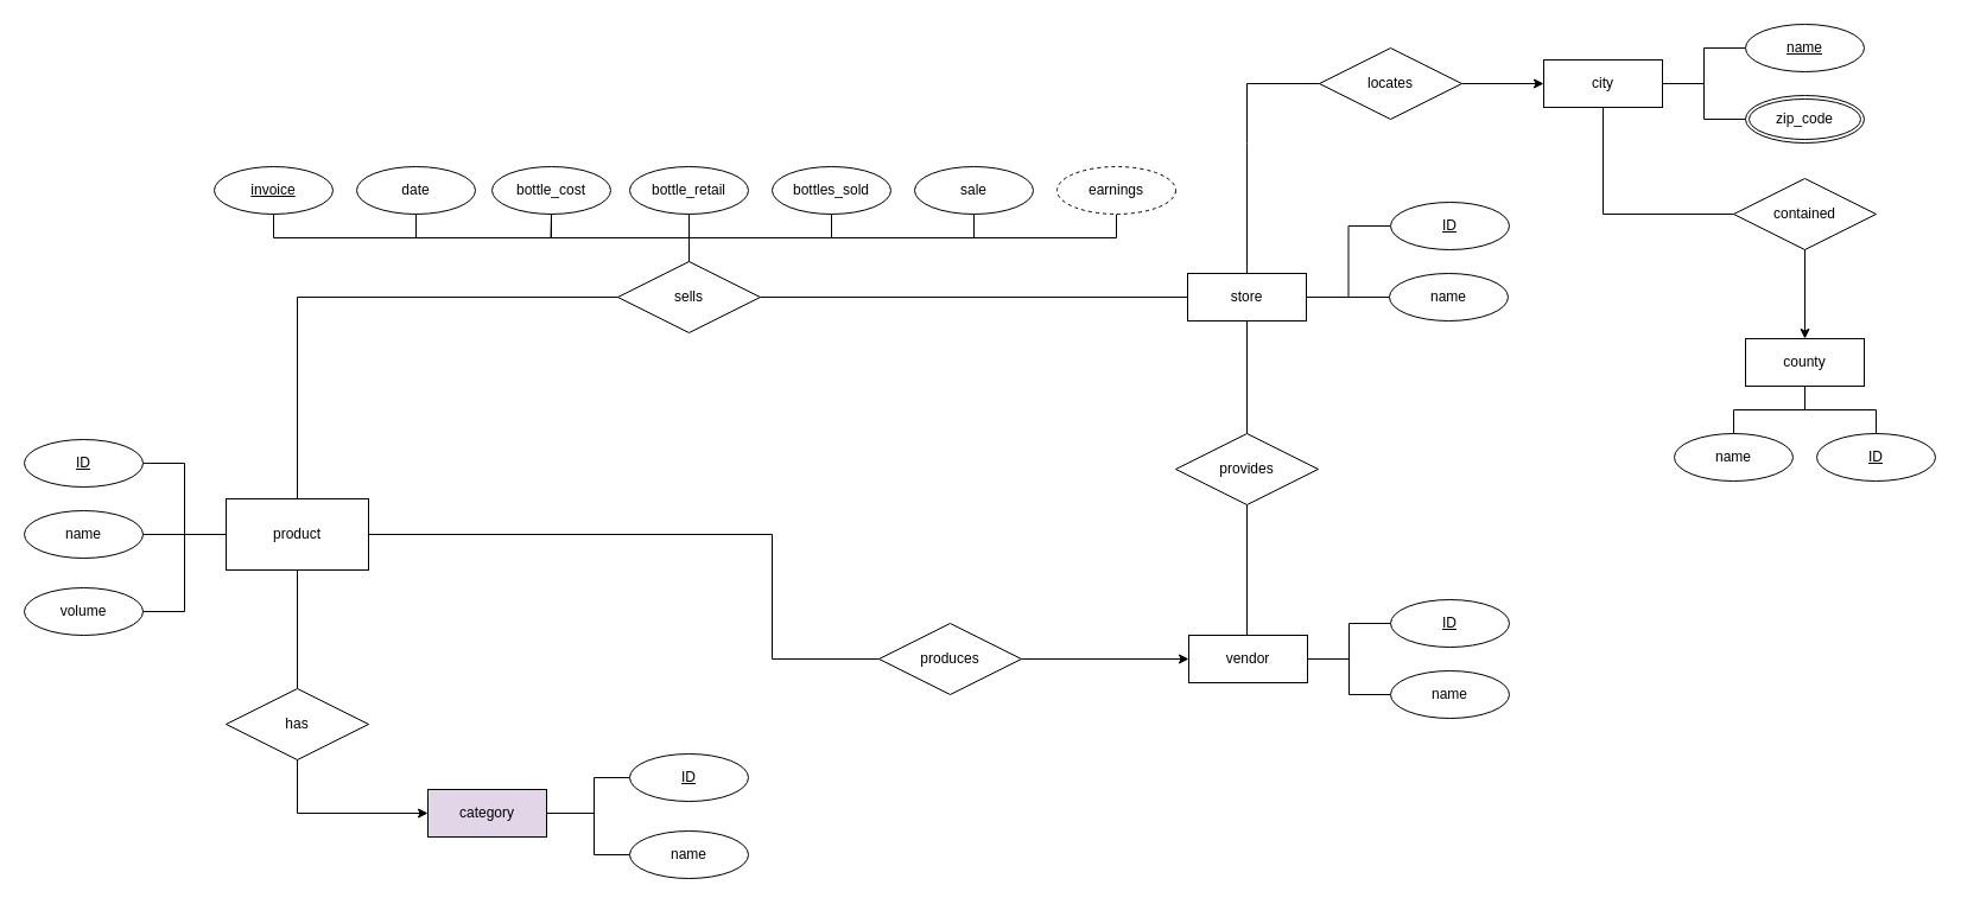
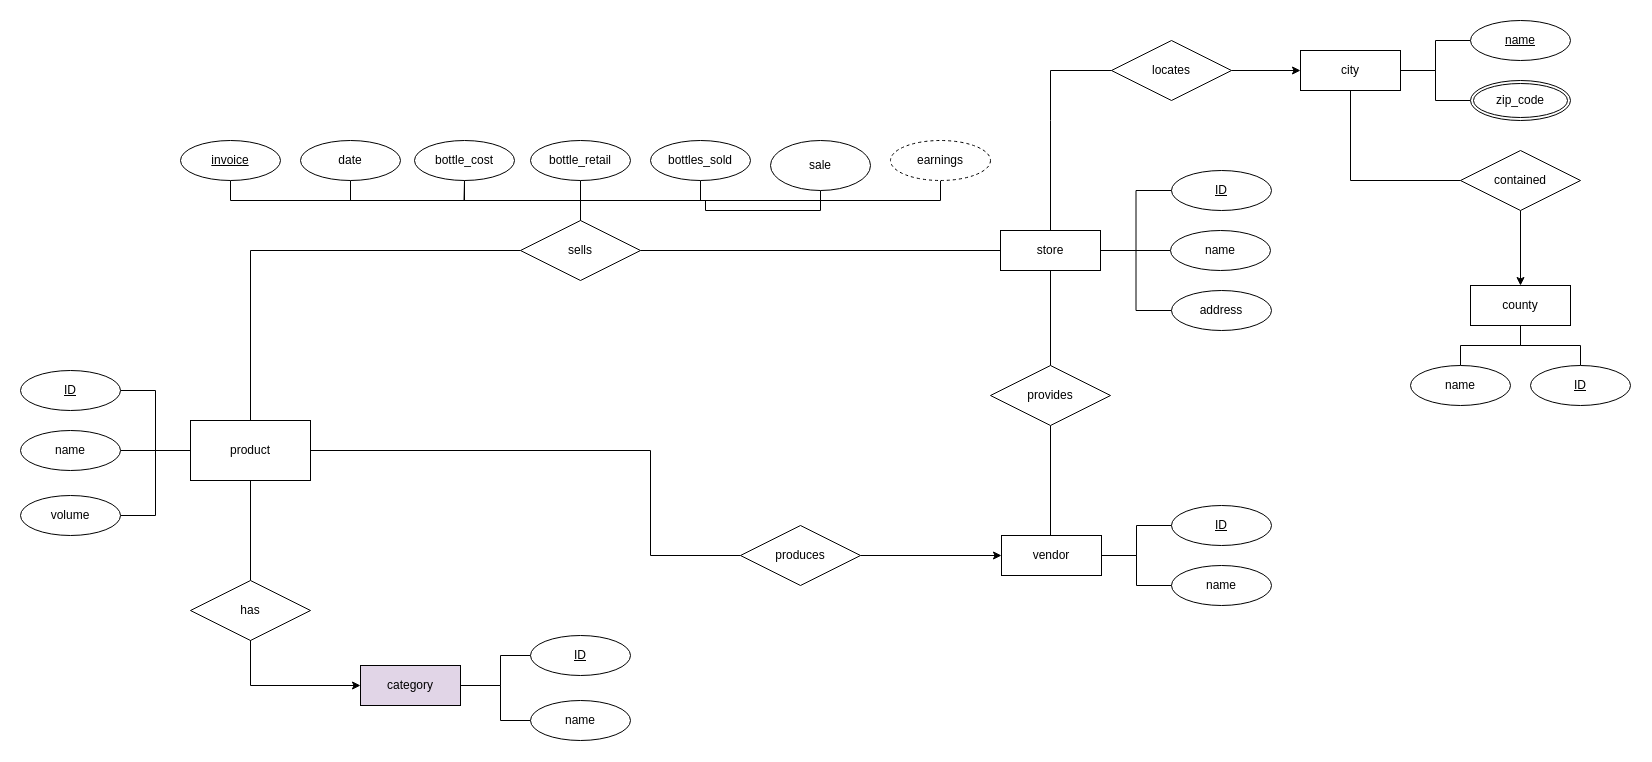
  <mxCell id="0" />
  <mxCell id="1" parent="0" />
  <mxCell id="2" style="edgeStyle=orthogonalEdgeStyle;rounded=0;orthogonalLoop=1;jettySize=auto;html=1;exitX=1;exitY=0.75;exitDx=0;exitDy=0;endArrow=none;endFill=0;" parent="1" source="6" target="61" edge="1"><mxGeometry relative="1" as="geometry"><Array as="points"><mxPoint x="310" y="450" /><mxPoint x="650" y="450" /><mxPoint x="650" y="555" /></Array></mxGeometry></mxCell>
  <mxCell id="3" style="edgeStyle=orthogonalEdgeStyle;rounded=0;orthogonalLoop=1;jettySize=auto;html=1;entryX=1;entryY=0.5;entryDx=0;entryDy=0;endArrow=none;endFill=0;" edge="1" parent="1" source="6" target="8"><mxGeometry relative="1" as="geometry" /></mxCell>
  <mxCell id="4" style="edgeStyle=orthogonalEdgeStyle;rounded=0;orthogonalLoop=1;jettySize=auto;html=1;entryX=1;entryY=0.5;entryDx=0;entryDy=0;endArrow=none;endFill=0;" edge="1" parent="1" source="6" target="7"><mxGeometry relative="1" as="geometry" /></mxCell>
  <mxCell id="5" style="edgeStyle=orthogonalEdgeStyle;rounded=0;orthogonalLoop=1;jettySize=auto;html=1;entryX=1;entryY=0.5;entryDx=0;entryDy=0;endArrow=none;endFill=0;" edge="1" parent="1" source="6" target="11"><mxGeometry relative="1" as="geometry" /></mxCell>
  <mxCell id="6" value="product" style="rounded=0;whiteSpace=wrap;html=1;" parent="1" vertex="1"><mxGeometry x="190" y="420" width="120" height="60" as="geometry" /></mxCell>
  <mxCell id="7" value="ID" style="ellipse;whiteSpace=wrap;html=1;align=center;fontStyle=4;" parent="1" vertex="1"><mxGeometry x="20" y="370" width="100" height="40" as="geometry" /></mxCell>
  <mxCell id="8" value="name" style="ellipse;whiteSpace=wrap;html=1;align=center;" parent="1" vertex="1"><mxGeometry x="20" y="430" width="100" height="40" as="geometry" /></mxCell>
  <mxCell id="9" style="edgeStyle=orthogonalEdgeStyle;rounded=0;orthogonalLoop=1;jettySize=auto;html=1;endArrow=none;endFill=0;" edge="1" parent="1" source="10"><mxGeometry relative="1" as="geometry"><mxPoint x="463.5" y="200" as="targetPoint" /></mxGeometry></mxCell>
  <mxCell id="10" value="bottle_cost" style="ellipse;whiteSpace=wrap;html=1;align=center;" parent="1" vertex="1"><mxGeometry x="414" y="140" width="100" height="40" as="geometry" /></mxCell>
  <mxCell id="11" value="volume" style="ellipse;whiteSpace=wrap;html=1;align=center;" parent="1" vertex="1"><mxGeometry x="20" y="495" width="100" height="40" as="geometry" /></mxCell>
  <mxCell id="12" style="edgeStyle=orthogonalEdgeStyle;rounded=0;orthogonalLoop=1;jettySize=auto;html=1;exitX=0;exitY=0.5;exitDx=0;exitDy=0;endArrow=none;endFill=0;" parent="1" source="16" target="56" edge="1"><mxGeometry relative="1" as="geometry" /></mxCell>
  <mxCell id="13" style="edgeStyle=orthogonalEdgeStyle;rounded=0;orthogonalLoop=1;jettySize=auto;html=1;entryX=0;entryY=0.5;entryDx=0;entryDy=0;endArrow=none;endFill=0;" edge="1" parent="1" source="16" target="17"><mxGeometry relative="1" as="geometry" /></mxCell>
  <mxCell id="14" style="edgeStyle=orthogonalEdgeStyle;rounded=0;orthogonalLoop=1;jettySize=auto;html=1;entryX=0;entryY=0.5;entryDx=0;entryDy=0;endArrow=none;endFill=0;" edge="1" parent="1" source="16" target="23"><mxGeometry relative="1" as="geometry" /></mxCell>
+ <mxCell id="15" style="edgeStyle=orthogonalEdgeStyle;rounded=0;orthogonalLoop=1;jettySize=auto;html=1;entryX=0;entryY=0.5;entryDx=0;entryDy=0;endArrow=none;endFill=0;" edge="1" parent="1" source="16" target="18"><mxGeometry relative="1" as="geometry" /></mxCell>
  <mxCell id="16" value="store" style="whiteSpace=wrap;html=1;align=center;" parent="1" vertex="1"><mxGeometry x="1000" y="230" width="100" height="40" as="geometry" /></mxCell>
  <mxCell id="17" value="name" style="ellipse;whiteSpace=wrap;html=1;align=center;" parent="1" vertex="1"><mxGeometry x="1170" y="230" width="100" height="40" as="geometry" /></mxCell>
+ <mxCell id="18" value="address" style="ellipse;whiteSpace=wrap;html=1;align=center;" parent="1" vertex="1"><mxGeometry x="1171" y="290" width="100" height="40" as="geometry" /></mxCell>
  <mxCell id="19" style="edgeStyle=orthogonalEdgeStyle;rounded=0;orthogonalLoop=1;jettySize=auto;html=1;exitX=1;exitY=0.5;exitDx=0;exitDy=0;endArrow=none;endFill=0;" parent="1" source="22" target="26" edge="1"><mxGeometry relative="1" as="geometry" /></mxCell>
  <mxCell id="20" style="edgeStyle=orthogonalEdgeStyle;rounded=0;orthogonalLoop=1;jettySize=auto;html=1;exitX=0;exitY=0.5;exitDx=0;exitDy=0;entryX=1;entryY=0.5;entryDx=0;entryDy=0;endArrow=none;endFill=0;startArrow=classic;startFill=1;" parent="1" source="22" target="60" edge="1"><mxGeometry relative="1" as="geometry" /></mxCell>
  <mxCell id="21" style="edgeStyle=orthogonalEdgeStyle;rounded=0;orthogonalLoop=1;jettySize=auto;html=1;exitX=0.5;exitY=1;exitDx=0;exitDy=0;endArrow=none;endFill=0;startArrow=none;startFill=0;" parent="1" source="22" target="69" edge="1"><mxGeometry relative="1" as="geometry"><Array as="points"><mxPoint x="1350" y="180" /></Array></mxGeometry></mxCell>
  <mxCell id="22" value="city" style="whiteSpace=wrap;html=1;align=center;" parent="1" vertex="1"><mxGeometry x="1300" y="50" width="100" height="40" as="geometry" /></mxCell>
  <mxCell id="23" value="ID" style="ellipse;whiteSpace=wrap;html=1;align=center;fontStyle=4;" parent="1" vertex="1"><mxGeometry x="1171" y="170" width="100" height="40" as="geometry" /></mxCell>
  <mxCell id="24" style="edgeStyle=orthogonalEdgeStyle;rounded=0;orthogonalLoop=1;jettySize=auto;html=1;exitX=0;exitY=0.5;exitDx=0;exitDy=0;entryX=1;entryY=0.5;entryDx=0;entryDy=0;endArrow=none;endFill=0;" parent="1" source="25" target="22" edge="1"><mxGeometry relative="1" as="geometry" /></mxCell>
  <mxCell id="25" value="zip_code" style="ellipse;shape=doubleEllipse;margin=3;whiteSpace=wrap;html=1;align=center;" parent="1" vertex="1"><mxGeometry x="1470" y="80" width="100" height="40" as="geometry" /></mxCell>
  <mxCell id="26" value="name" style="ellipse;whiteSpace=wrap;html=1;align=center;fontStyle=4;" parent="1" vertex="1"><mxGeometry x="1470" y="20" width="100" height="40" as="geometry" /></mxCell>
  <mxCell id="27" style="edgeStyle=orthogonalEdgeStyle;rounded=0;orthogonalLoop=1;jettySize=auto;html=1;endArrow=none;endFill=0;" parent="1" source="29" target="30" edge="1"><mxGeometry relative="1" as="geometry" /></mxCell>
  <mxCell id="28" style="edgeStyle=orthogonalEdgeStyle;rounded=0;orthogonalLoop=1;jettySize=auto;html=1;endArrow=none;endFill=0;" parent="1" source="29" target="31" edge="1"><mxGeometry relative="1" as="geometry" /></mxCell>
  <mxCell id="29" value="county" style="whiteSpace=wrap;html=1;align=center;" parent="1" vertex="1"><mxGeometry x="1470" y="285" width="100" height="40" as="geometry" /></mxCell>
  <mxCell id="30" value="name" style="ellipse;whiteSpace=wrap;html=1;align=center;" parent="1" vertex="1"><mxGeometry x="1410" y="365" width="100" height="40" as="geometry" /></mxCell>
  <mxCell id="31" value="ID" style="ellipse;whiteSpace=wrap;html=1;align=center;fontStyle=4;" parent="1" vertex="1"><mxGeometry x="1530" y="365" width="100" height="40" as="geometry" /></mxCell>
  <mxCell id="32" style="edgeStyle=orthogonalEdgeStyle;rounded=0;orthogonalLoop=1;jettySize=auto;html=1;exitX=0.5;exitY=1;exitDx=0;exitDy=0;" parent="1" source="29" target="29" edge="1"><mxGeometry relative="1" as="geometry" /></mxCell>
  <mxCell id="33" style="edgeStyle=orthogonalEdgeStyle;rounded=0;orthogonalLoop=1;jettySize=auto;html=1;exitX=0;exitY=0.5;exitDx=0;exitDy=0;entryX=0.5;entryY=0.5;entryDx=0;entryDy=0;entryPerimeter=0;endArrow=none;endFill=0;startArrow=classic;startFill=1;" parent="1" source="36" target="63" edge="1"><mxGeometry relative="1" as="geometry" /></mxCell>
  <mxCell id="34" style="edgeStyle=orthogonalEdgeStyle;rounded=0;orthogonalLoop=1;jettySize=auto;html=1;exitX=1;exitY=0.5;exitDx=0;exitDy=0;endArrow=none;endFill=0;" parent="1" source="36" target="37" edge="1"><mxGeometry relative="1" as="geometry"><Array as="points"><mxPoint x="500" y="685" /><mxPoint x="500" y="720" /></Array></mxGeometry></mxCell>
  <mxCell id="35" style="edgeStyle=orthogonalEdgeStyle;rounded=0;orthogonalLoop=1;jettySize=auto;html=1;exitX=1;exitY=0.5;exitDx=0;exitDy=0;endArrow=none;endFill=0;" parent="1" source="36" target="38" edge="1"><mxGeometry relative="1" as="geometry"><Array as="points"><mxPoint x="500" y="685" /><mxPoint x="500" y="655" /></Array></mxGeometry></mxCell>
  <mxCell id="36" value="category" style="whiteSpace=wrap;html=1;align=center;fillColor=#e1d5e7;" parent="1" vertex="1"><mxGeometry x="360" y="665" width="100" height="40" as="geometry" /></mxCell>
  <mxCell id="37" value="name" style="ellipse;whiteSpace=wrap;html=1;align=center;" parent="1" vertex="1"><mxGeometry x="530" y="700" width="100" height="40" as="geometry" /></mxCell>
  <mxCell id="38" value="ID" style="ellipse;whiteSpace=wrap;html=1;align=center;fontStyle=4;" parent="1" vertex="1"><mxGeometry x="530" y="635" width="100" height="40" as="geometry" /></mxCell>
  <mxCell id="39" style="edgeStyle=orthogonalEdgeStyle;rounded=0;orthogonalLoop=1;jettySize=auto;html=1;exitX=0.5;exitY=1;exitDx=0;exitDy=0;" parent="1" source="36" target="36" edge="1"><mxGeometry relative="1" as="geometry" /></mxCell>
  <mxCell id="40" style="edgeStyle=orthogonalEdgeStyle;rounded=0;orthogonalLoop=1;jettySize=auto;html=1;exitX=1;exitY=0.5;exitDx=0;exitDy=0;endArrow=none;endFill=0;" parent="1" source="44" target="46" edge="1"><mxGeometry relative="1" as="geometry" /></mxCell>
  <mxCell id="41" style="edgeStyle=orthogonalEdgeStyle;rounded=0;orthogonalLoop=1;jettySize=auto;html=1;exitX=1;exitY=0.5;exitDx=0;exitDy=0;endArrow=none;endFill=0;" parent="1" source="44" target="45" edge="1"><mxGeometry relative="1" as="geometry" /></mxCell>
  <mxCell id="42" style="edgeStyle=orthogonalEdgeStyle;rounded=0;orthogonalLoop=1;jettySize=auto;html=1;exitX=0.5;exitY=0;exitDx=0;exitDy=0;endArrow=none;endFill=0;" parent="1" source="44" target="67" edge="1"><mxGeometry relative="1" as="geometry"><Array as="points"><mxPoint x="1050" y="535" /></Array></mxGeometry></mxCell>
  <mxCell id="43" style="edgeStyle=orthogonalEdgeStyle;rounded=0;orthogonalLoop=1;jettySize=auto;html=1;exitX=0;exitY=0.5;exitDx=0;exitDy=0;endArrow=none;endFill=0;startArrow=classic;startFill=1;" parent="1" source="44" target="61" edge="1"><mxGeometry relative="1" as="geometry" /></mxCell>
  <mxCell id="44" value="vendor" style="whiteSpace=wrap;html=1;align=center;" parent="1" vertex="1"><mxGeometry x="1001" y="535" width="100" height="40" as="geometry" /></mxCell>
  <mxCell id="45" value="name" style="ellipse;whiteSpace=wrap;html=1;align=center;" parent="1" vertex="1"><mxGeometry x="1171" y="565" width="100" height="40" as="geometry" /></mxCell>
  <mxCell id="46" value="ID" style="ellipse;whiteSpace=wrap;html=1;align=center;fontStyle=4;" parent="1" vertex="1"><mxGeometry x="1171" y="505" width="100" height="40" as="geometry" /></mxCell>
  <mxCell id="47" style="edgeStyle=orthogonalEdgeStyle;rounded=0;orthogonalLoop=1;jettySize=auto;html=1;exitX=0.5;exitY=1;exitDx=0;exitDy=0;" parent="1" source="44" target="44" edge="1"><mxGeometry relative="1" as="geometry" /></mxCell>
  <mxCell id="48" style="edgeStyle=orthogonalEdgeStyle;rounded=0;orthogonalLoop=1;jettySize=auto;html=1;endArrow=none;endFill=0;" edge="1" parent="1" source="49"><mxGeometry relative="1" as="geometry"><mxPoint x="580" y="210" as="targetPoint" /></mxGeometry></mxCell>
  <mxCell id="49" value="bottle_retail" style="ellipse;whiteSpace=wrap;html=1;align=center;" parent="1" vertex="1"><mxGeometry x="530" y="140" width="100" height="40" as="geometry" /></mxCell>
  <mxCell id="50" style="edgeStyle=orthogonalEdgeStyle;rounded=0;orthogonalLoop=1;jettySize=auto;html=1;exitX=0;exitY=0.5;exitDx=0;exitDy=0;endArrow=none;endFill=0;" parent="1" source="56" target="6" edge="1"><mxGeometry relative="1" as="geometry" /></mxCell>
  <mxCell id="51" style="edgeStyle=orthogonalEdgeStyle;rounded=0;orthogonalLoop=1;jettySize=auto;html=1;exitX=0.5;exitY=0;exitDx=0;exitDy=0;endArrow=none;endFill=0;" parent="1" source="56" target="64" edge="1"><mxGeometry relative="1" as="geometry" /></mxCell>
  <mxCell id="52" style="edgeStyle=orthogonalEdgeStyle;rounded=0;orthogonalLoop=1;jettySize=auto;html=1;exitX=0.5;exitY=0;exitDx=0;exitDy=0;endArrow=none;endFill=0;" parent="1" source="56" target="65" edge="1"><mxGeometry relative="1" as="geometry" /></mxCell>
  <mxCell id="53" style="edgeStyle=orthogonalEdgeStyle;rounded=0;orthogonalLoop=1;jettySize=auto;html=1;exitX=0.5;exitY=0;exitDx=0;exitDy=0;endArrow=none;endFill=0;" parent="1" source="56" target="57" edge="1"><mxGeometry relative="1" as="geometry" /></mxCell>
  <mxCell id="54" style="edgeStyle=orthogonalEdgeStyle;rounded=0;orthogonalLoop=1;jettySize=auto;html=1;exitX=0.5;exitY=0;exitDx=0;exitDy=0;endArrow=none;endFill=0;entryX=0.5;entryY=1;entryDx=0;entryDy=0;" parent="1" source="56" target="70" edge="1"><mxGeometry relative="1" as="geometry"><mxPoint x="770" y="180" as="targetPoint" /></mxGeometry></mxCell>
  <mxCell id="55" style="edgeStyle=orthogonalEdgeStyle;rounded=0;orthogonalLoop=1;jettySize=auto;html=1;exitX=0.5;exitY=0;exitDx=0;exitDy=0;endArrow=none;endFill=0;" parent="1" source="56" target="58" edge="1"><mxGeometry relative="1" as="geometry" /></mxCell>
  <mxCell id="56" value="sells" style="shape=rhombus;perimeter=rhombusPerimeter;whiteSpace=wrap;html=1;align=center;" parent="1" vertex="1"><mxGeometry x="520" y="220" width="120" height="60" as="geometry" /></mxCell>
  <mxCell id="57" value="bottles_sold" style="ellipse;whiteSpace=wrap;html=1;align=center;" parent="1" vertex="1"><mxGeometry x="650" y="140" width="100" height="40" as="geometry" /></mxCell>
  <mxCell id="58" value="earnings" style="ellipse;whiteSpace=wrap;html=1;align=center;dashed=1;" parent="1" vertex="1"><mxGeometry x="890" y="140" width="100" height="40" as="geometry" /></mxCell>
  <mxCell id="59" style="edgeStyle=orthogonalEdgeStyle;rounded=0;orthogonalLoop=1;jettySize=auto;html=1;exitX=0;exitY=0.5;exitDx=0;exitDy=0;entryX=0.5;entryY=0;entryDx=0;entryDy=0;endArrow=none;endFill=0;" parent="1" source="60" target="16" edge="1"><mxGeometry relative="1" as="geometry"><Array as="points"><mxPoint x="1050" y="120" /><mxPoint x="1050" y="120" /></Array></mxGeometry></mxCell>
  <mxCell id="60" value="locates" style="shape=rhombus;perimeter=rhombusPerimeter;whiteSpace=wrap;html=1;align=center;" parent="1" vertex="1"><mxGeometry x="1111" y="40" width="120" height="60" as="geometry" /></mxCell>
  <mxCell id="61" value="produces" style="shape=rhombus;perimeter=rhombusPerimeter;whiteSpace=wrap;html=1;align=center;" parent="1" vertex="1"><mxGeometry x="740" y="525" width="120" height="60" as="geometry" /></mxCell>
  <mxCell id="62" style="edgeStyle=orthogonalEdgeStyle;rounded=0;orthogonalLoop=1;jettySize=auto;html=1;exitX=0.5;exitY=0;exitDx=0;exitDy=0;endArrow=none;endFill=0;" parent="1" source="63" target="6" edge="1"><mxGeometry relative="1" as="geometry" /></mxCell>
  <mxCell id="63" value="has" style="shape=rhombus;perimeter=rhombusPerimeter;whiteSpace=wrap;html=1;align=center;" parent="1" vertex="1"><mxGeometry x="190" y="580" width="120" height="60" as="geometry" /></mxCell>
  <mxCell id="64" value="invoice" style="ellipse;whiteSpace=wrap;html=1;align=center;fontStyle=4;" parent="1" vertex="1"><mxGeometry x="180" y="140" width="100" height="40" as="geometry" /></mxCell>
  <mxCell id="65" value="date" style="ellipse;whiteSpace=wrap;html=1;align=center;" parent="1" vertex="1"><mxGeometry x="300" y="140" width="100" height="40" as="geometry" /></mxCell>
  <mxCell id="66" style="edgeStyle=orthogonalEdgeStyle;rounded=0;orthogonalLoop=1;jettySize=auto;html=1;exitX=0.5;exitY=0;exitDx=0;exitDy=0;endArrow=none;endFill=0;" parent="1" source="67" target="16" edge="1"><mxGeometry relative="1" as="geometry" /></mxCell>
  <mxCell id="67" value="provides" style="shape=rhombus;perimeter=rhombusPerimeter;whiteSpace=wrap;html=1;align=center;" parent="1" vertex="1"><mxGeometry x="990" y="365" width="120" height="60" as="geometry" /></mxCell>
  <mxCell id="68" style="edgeStyle=orthogonalEdgeStyle;rounded=0;orthogonalLoop=1;jettySize=auto;html=1;exitX=0.5;exitY=1;exitDx=0;exitDy=0;endArrow=classic;endFill=1;startArrow=none;startFill=0;" parent="1" source="69" target="29" edge="1"><mxGeometry relative="1" as="geometry" /></mxCell>
  <mxCell id="69" value="contained" style="shape=rhombus;perimeter=rhombusPerimeter;whiteSpace=wrap;html=1;align=center;" parent="1" vertex="1"><mxGeometry x="1460" y="150" width="120" height="60" as="geometry" /></mxCell>
- <mxCell id="70" value="sale" style="ellipse;whiteSpace=wrap;html=1;align=center;" parent="1" vertex="1"><mxGeometry x="770" y="140" width="100" height="40" as="geometry" /></mxCell>
+ <mxCell id="70" value="sale" style="ellipse;whiteSpace=wrap;html=1;align=center;" parent="1" vertex="1"><mxGeometry x="770" y="140" width="100" height="50" as="geometry" /></mxCell>
